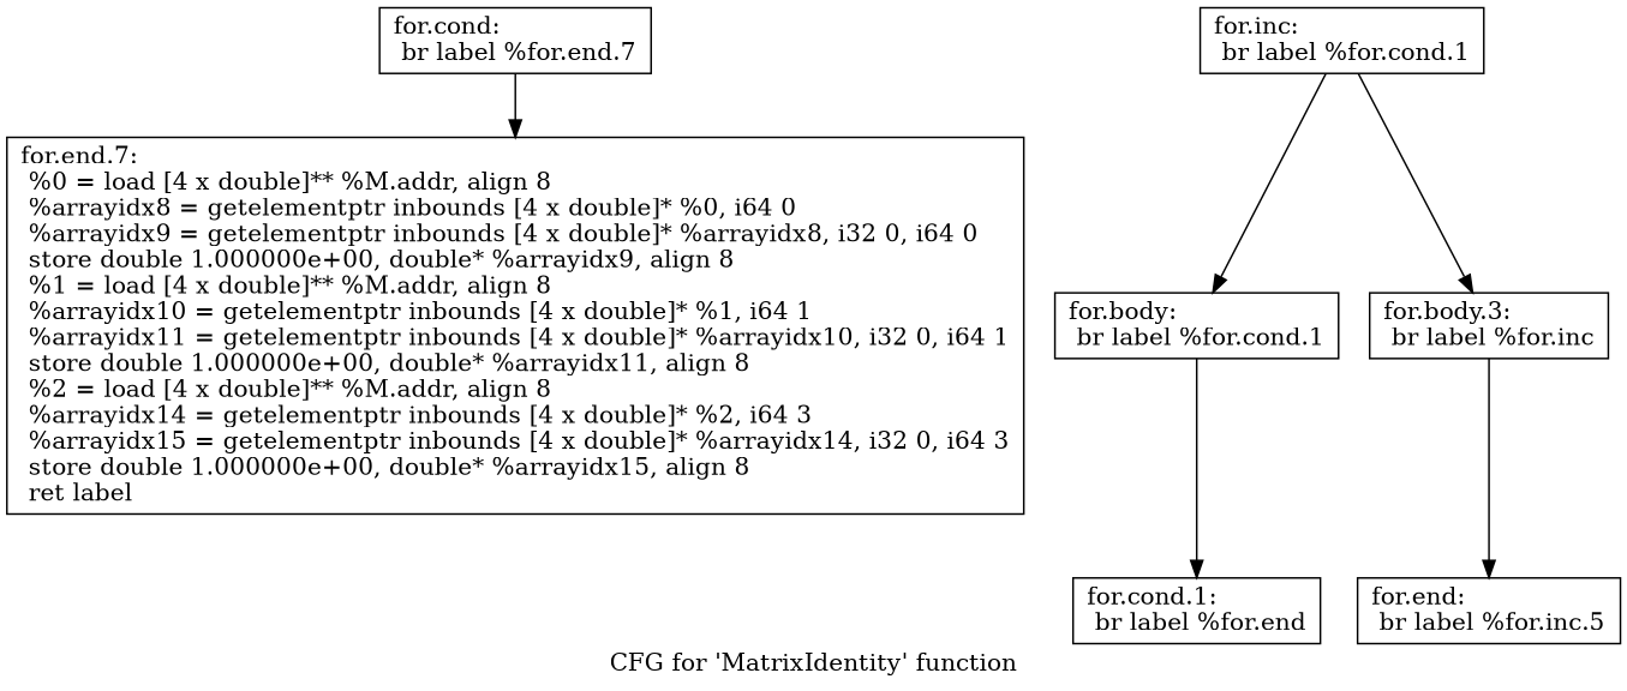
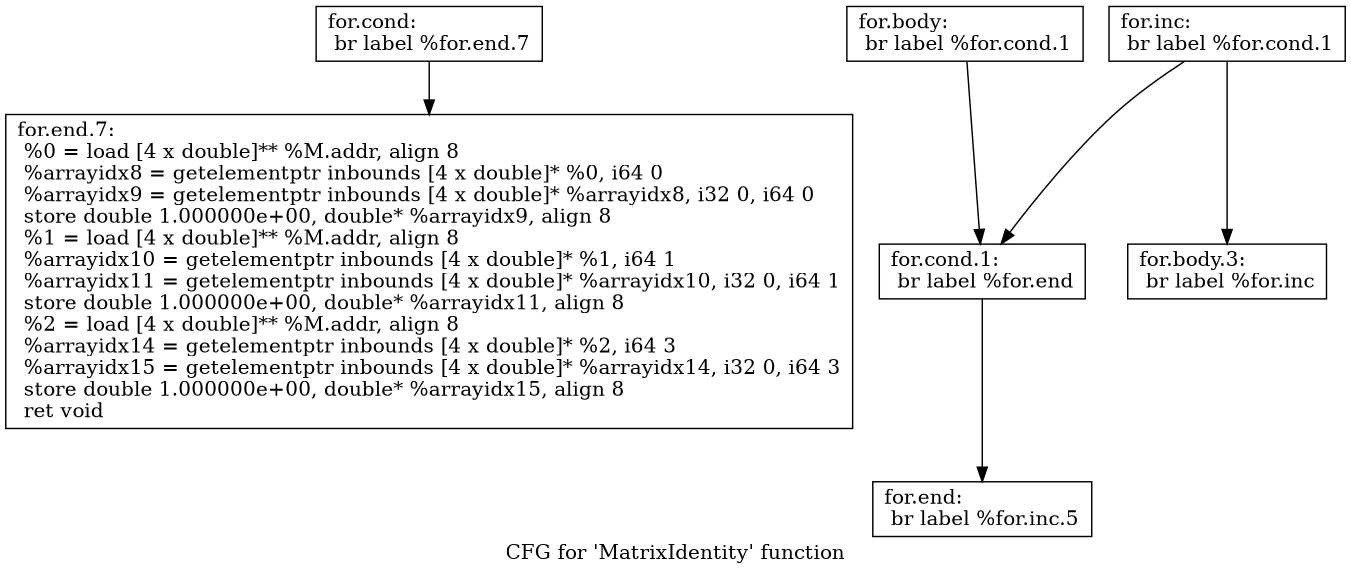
  digraph {
    label="CFG for 'MatrixIdentity' function"
    node [shape=record]
    n1 [label="{for.cond:                                         \l  br label %for.end.7\l}"]
-   n2 [label="{for.end.7:                                        \l  %0 = load [4 x double]** %M.addr, align 8\l  %arrayidx8 = getelementptr inbounds [4 x double]* %0, i64 0\l  %arrayidx9 = getelementptr inbounds [4 x double]* %arrayidx8, i32 0, i64 0\l  store double 1.000000e+00, double* %arrayidx9, align 8\l  %1 = load [4 x double]** %M.addr, align 8\l  %arrayidx10 = getelementptr inbounds [4 x double]* %1, i64 1\l  %arrayidx11 = getelementptr inbounds [4 x double]* %arrayidx10, i32 0, i64 1\l  store double 1.000000e+00, double* %arrayidx11, align 8\l  %2 = load [4 x double]** %M.addr, align 8\l  %arrayidx14 = getelementptr inbounds [4 x double]* %2, i64 3\l  %arrayidx15 = getelementptr inbounds [4 x double]* %arrayidx14, i32 0, i64 3\l  store double 1.000000e+00, double* %arrayidx15, align 8\l  ret label\l}"]
+   n2 [label="{for.end.7:                                        \l  %0 = load [4 x double]** %M.addr, align 8\l  %arrayidx8 = getelementptr inbounds [4 x double]* %0, i64 0\l  %arrayidx9 = getelementptr inbounds [4 x double]* %arrayidx8, i32 0, i64 0\l  store double 1.000000e+00, double* %arrayidx9, align 8\l  %1 = load [4 x double]** %M.addr, align 8\l  %arrayidx10 = getelementptr inbounds [4 x double]* %1, i64 1\l  %arrayidx11 = getelementptr inbounds [4 x double]* %arrayidx10, i32 0, i64 1\l  store double 1.000000e+00, double* %arrayidx11, align 8\l  %2 = load [4 x double]** %M.addr, align 8\l  %arrayidx14 = getelementptr inbounds [4 x double]* %2, i64 3\l  %arrayidx15 = getelementptr inbounds [4 x double]* %arrayidx14, i32 0, i64 3\l  store double 1.000000e+00, double* %arrayidx15, align 8\l  ret void\l}"]
    n3 [label="{for.body:                                         \l  br label %for.cond.1\l}"]
    n4 [label="{for.cond.1:                                       \l  br label %for.end\l}"]
    n5 [label="{for.end:                                          \l  br label %for.inc.5\l}"]
    n6 [label="{for.body.3:                                       \l  br label %for.inc\l}"]
    n7 [label="{for.inc:                                          \l  br label %for.cond.1\l}"]
    n1 -> n2
    n3 -> n4
-   n6 -> n5
-   n7 -> n3
+   n4 -> n5
+   n7 -> n4
    n7 -> n6
  }
